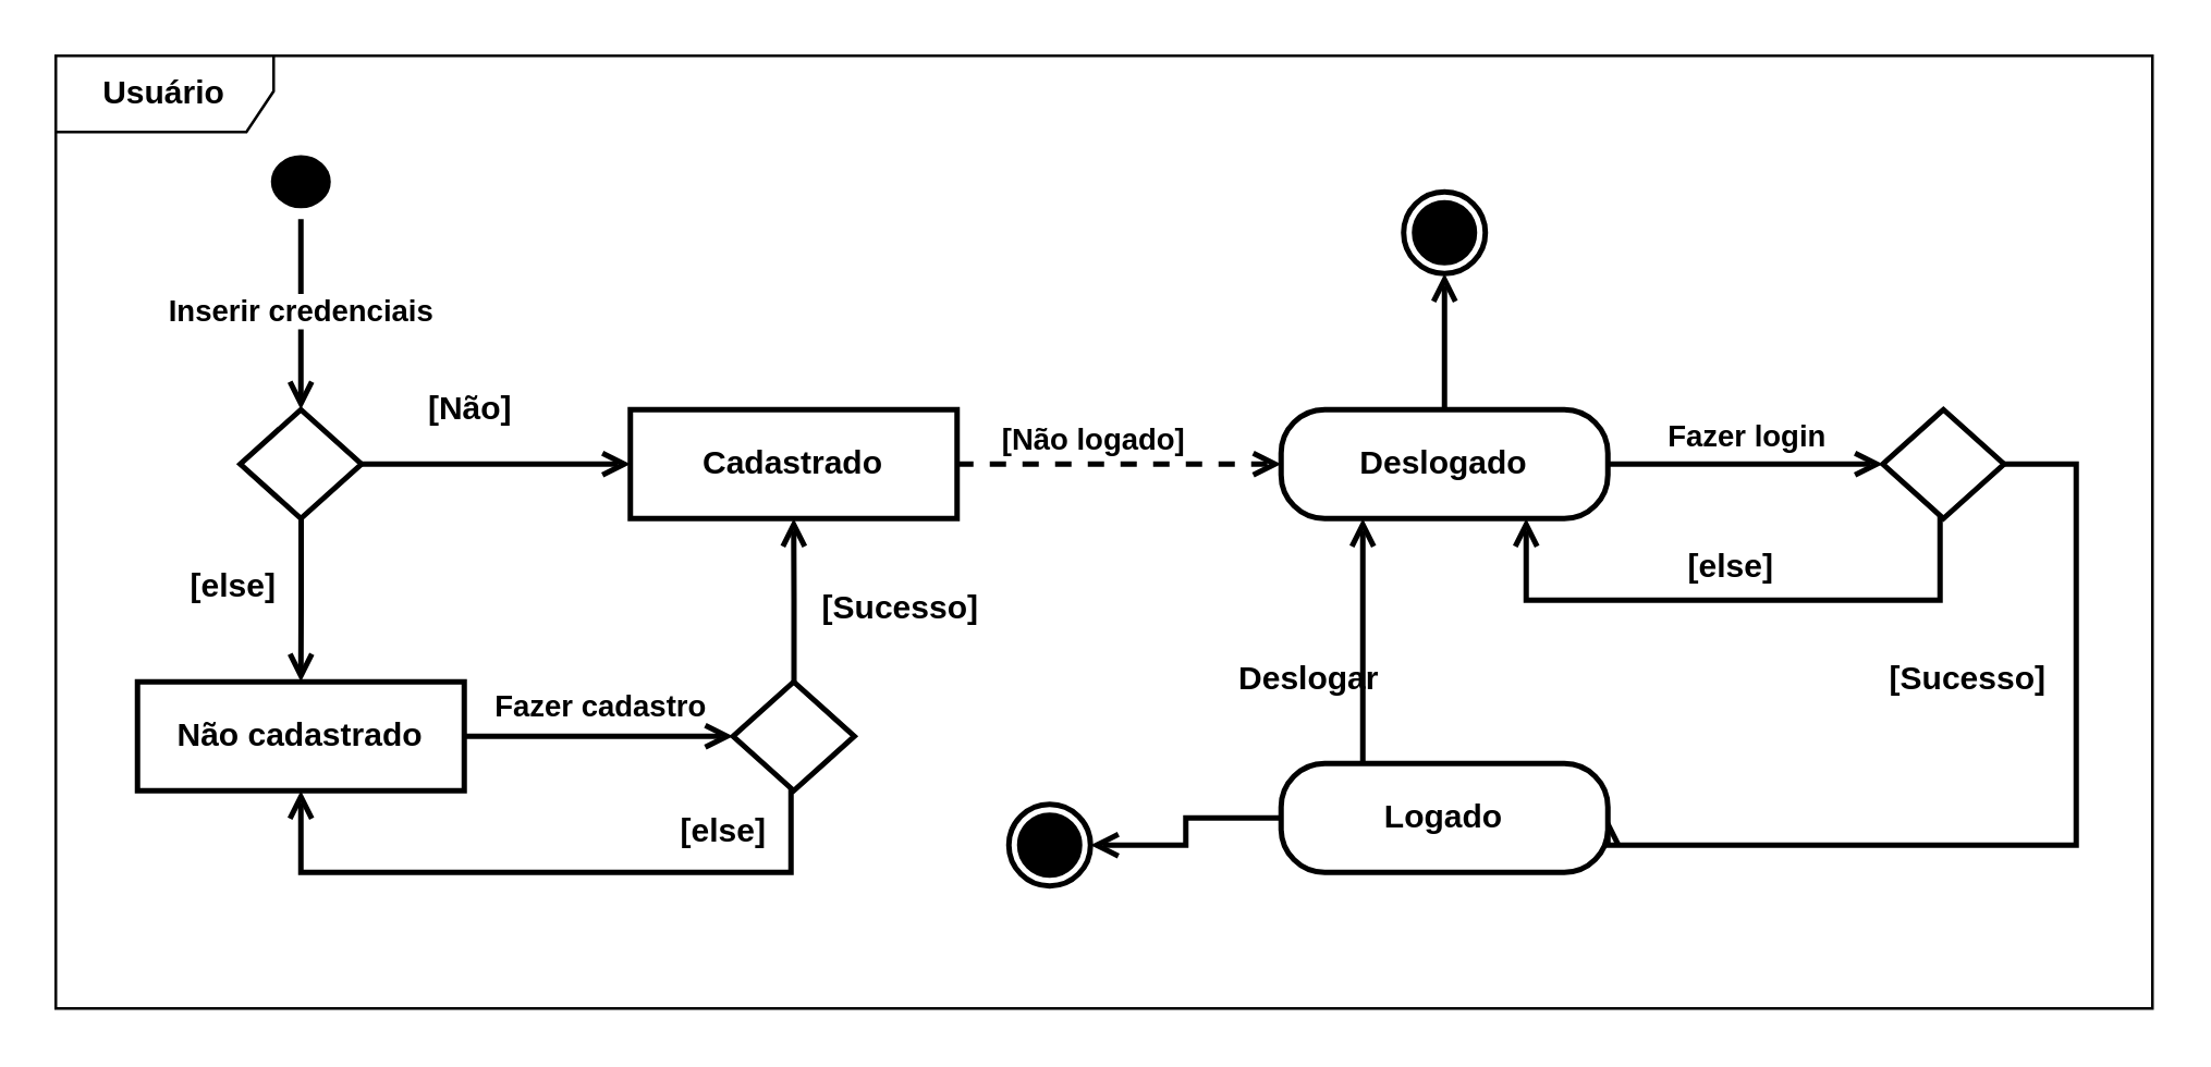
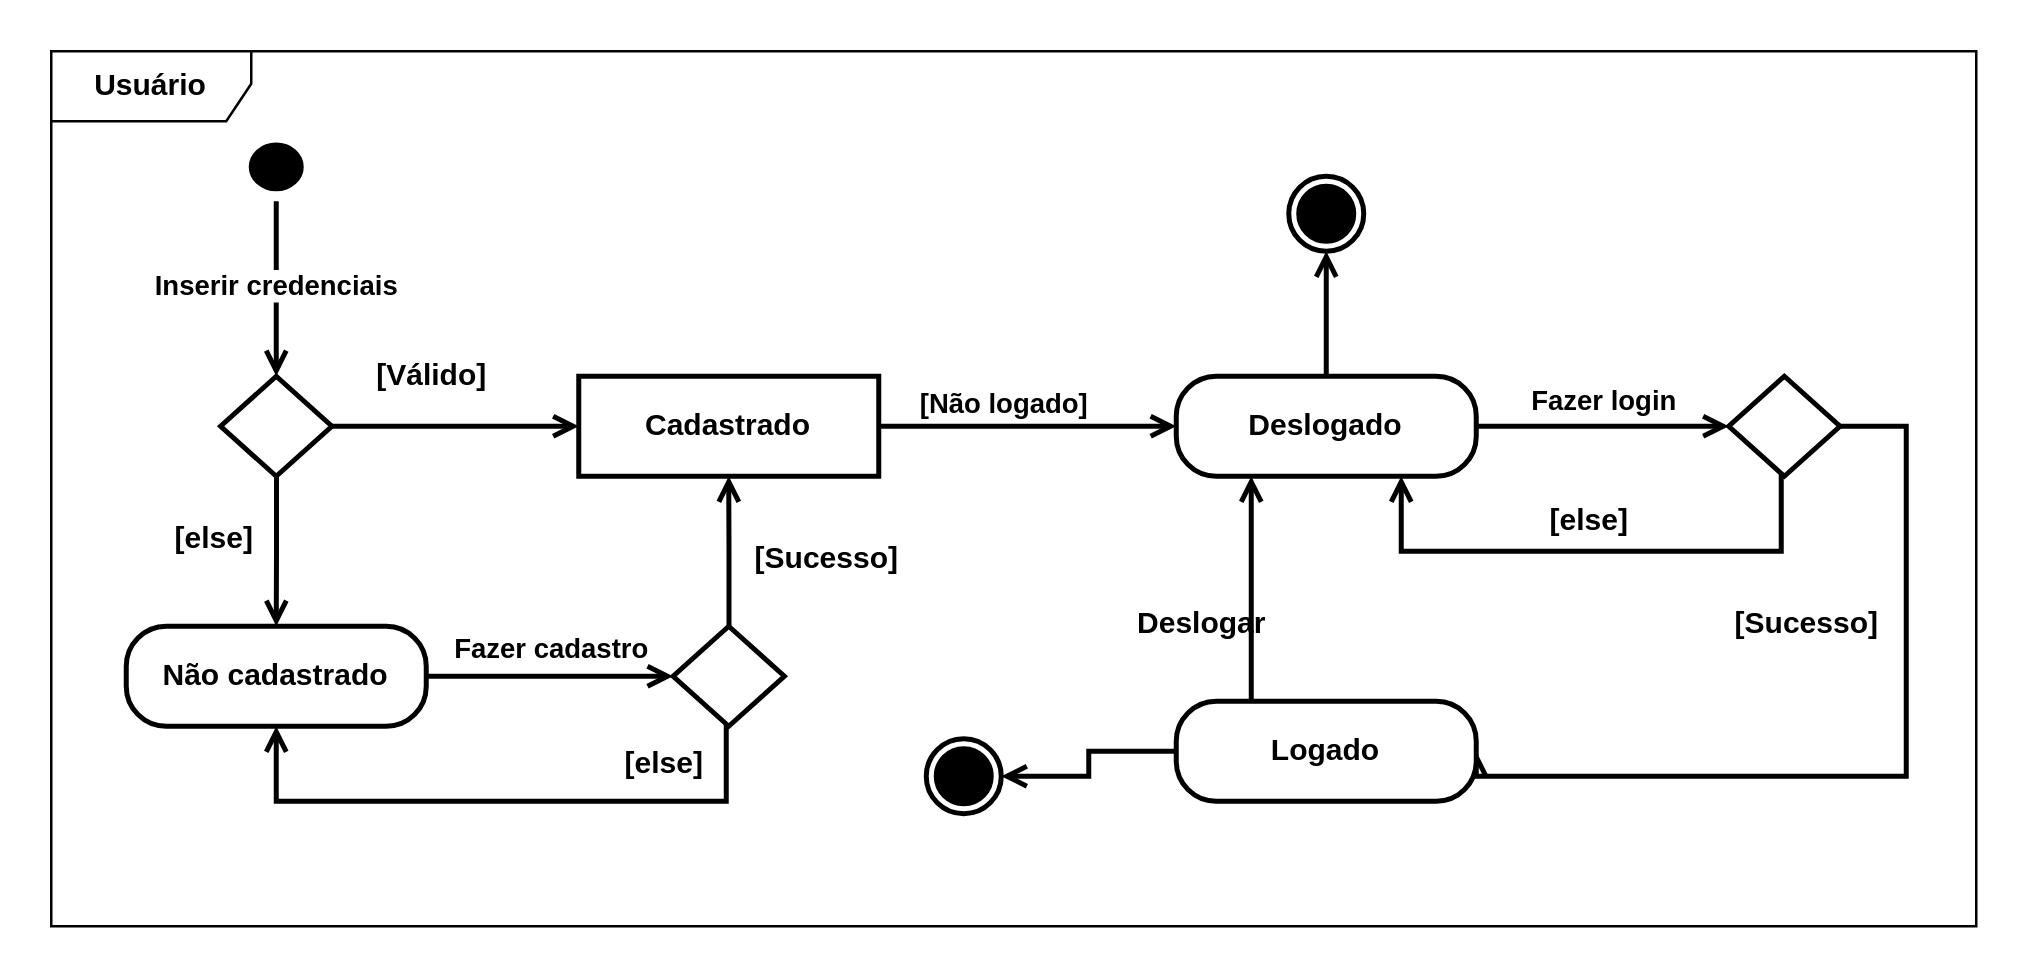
  <mxCell id="0" />
  <mxCell id="1" parent="0" />
  <mxCell id="2" value="" style="endArrow=open;html=1;rounded=0;exitX=0.5;exitY=1;exitDx=0;exitDy=0;entryX=0.5;entryY=0;entryDx=0;entryDy=0;endFill=0;strokeWidth=2;fontStyle=1" edge="1" parent="1" source="5"><mxGeometry width="50" height="50" relative="1" as="geometry"><mxPoint x="109.5" y="122.5" as="sourcePoint" /><mxPoint x="110" y="150" as="targetPoint" /></mxGeometry></mxCell>
  <mxCell id="3" value="Inserir credenciais" style="edgeLabel;html=1;align=center;verticalAlign=middle;resizable=0;points=[];fontStyle=1" vertex="1" connectable="0" parent="2"><mxGeometry x="-0.064" y="-1" relative="1" as="geometry"><mxPoint as="offset" /></mxGeometry></mxCell>
  <mxCell id="4" value="Usuário" style="shape=umlFrame;whiteSpace=wrap;html=1;pointerEvents=0;fontStyle=1;width=80;height=28;" vertex="1" parent="1"><mxGeometry x="20" y="20" width="770" height="350" as="geometry" /></mxCell>
  <mxCell id="5" value="" style="ellipse;html=1;shape=startState;fillColor=light-dark(#000000,#000000);strokeColor=none;strokeWidth=2;fontStyle=1" vertex="1" parent="1"><mxGeometry x="95" y="52.5" width="30" height="27.5" as="geometry" /></mxCell>
  <mxCell id="6" style="edgeStyle=orthogonalEdgeStyle;rounded=0;orthogonalLoop=1;jettySize=auto;html=1;entryX=0;entryY=0.5;entryDx=0;entryDy=0;endArrow=open;endFill=0;strokeWidth=2;fontStyle=1" edge="1" parent="1" source="7" target="18"><mxGeometry relative="1" as="geometry" /></mxCell>
- <mxCell id="7" value="Não cadastrado" style="whiteSpace=wrap;html=1;arcSize=40;fontStyle=1;strokeWidth=2;rounded=0;" vertex="1" parent="1"><mxGeometry x="50" y="250" width="120" height="40" as="geometry" /></mxCell>
+ <mxCell id="7" value="Não cadastrado" style="rounded=1;whiteSpace=wrap;html=1;arcSize=40;fontStyle=1;strokeWidth=2;" vertex="1" parent="1"><mxGeometry x="50" y="250" width="120" height="40" as="geometry" /></mxCell>
  <mxCell id="8" style="edgeStyle=orthogonalEdgeStyle;rounded=0;orthogonalLoop=1;jettySize=auto;html=1;entryX=0;entryY=0.5;entryDx=0;entryDy=0;endArrow=open;endFill=0;strokeWidth=2;fontStyle=1" edge="1" parent="1" source="10" target="12"><mxGeometry relative="1" as="geometry" /></mxCell>
  <mxCell id="9" style="edgeStyle=orthogonalEdgeStyle;rounded=0;orthogonalLoop=1;jettySize=auto;html=1;entryX=0.5;entryY=0;entryDx=0;entryDy=0;endArrow=open;endFill=0;strokeWidth=2;fontStyle=1" edge="1" parent="1" source="10" target="7"><mxGeometry relative="1" as="geometry" /></mxCell>
  <mxCell id="10" value="" style="rhombus;whiteSpace=wrap;html=1;fontStyle=1;strokeWidth=2;" vertex="1" parent="1"><mxGeometry x="87.75" y="150" width="44.5" height="40" as="geometry" /></mxCell>
- <mxCell id="11" style="edgeStyle=orthogonalEdgeStyle;rounded=0;orthogonalLoop=1;jettySize=auto;html=1;entryX=0;entryY=0.5;entryDx=0;entryDy=0;endArrow=open;endFill=0;strokeWidth=2;fontStyle=1;dashed=1;" edge="1" parent="1" source="12" target="15"><mxGeometry relative="1" as="geometry" /></mxCell>
+ <mxCell id="11" style="edgeStyle=orthogonalEdgeStyle;rounded=0;orthogonalLoop=1;jettySize=auto;html=1;entryX=0;entryY=0.5;entryDx=0;entryDy=0;endArrow=open;endFill=0;strokeWidth=2;fontStyle=1" edge="1" parent="1" source="12" target="15"><mxGeometry relative="1" as="geometry" /></mxCell>
  <mxCell id="12" value="Cadastrado" style="whiteSpace=wrap;html=1;arcSize=40;fontStyle=1;strokeWidth=2;rounded=0;" vertex="1" parent="1"><mxGeometry x="231" y="150" width="120" height="40" as="geometry" /></mxCell>
  <mxCell id="13" style="edgeStyle=orthogonalEdgeStyle;rounded=0;orthogonalLoop=1;jettySize=auto;html=1;entryX=0;entryY=0.5;entryDx=0;entryDy=0;endArrow=open;endFill=0;strokeWidth=2;fontStyle=1" edge="1" parent="1" source="15" target="25"><mxGeometry relative="1" as="geometry" /></mxCell>
  <mxCell id="14" style="edgeStyle=orthogonalEdgeStyle;rounded=0;orthogonalLoop=1;jettySize=auto;html=1;exitX=0.5;exitY=0;exitDx=0;exitDy=0;entryX=0.5;entryY=1;entryDx=0;entryDy=0;endArrow=open;endFill=0;strokeWidth=2;" edge="1" parent="1" source="15" target="36"><mxGeometry relative="1" as="geometry" /></mxCell>
  <mxCell id="15" value="Deslogado" style="rounded=1;whiteSpace=wrap;html=1;arcSize=40;fontStyle=1;strokeWidth=2;" vertex="1" parent="1"><mxGeometry x="470" y="150" width="120" height="40" as="geometry" /></mxCell>
  <mxCell id="16" style="edgeStyle=orthogonalEdgeStyle;rounded=0;orthogonalLoop=1;jettySize=auto;html=1;entryX=0.5;entryY=1;entryDx=0;entryDy=0;endArrow=open;endFill=0;strokeWidth=2;fontStyle=1" edge="1" parent="1" source="18" target="12"><mxGeometry relative="1" as="geometry" /></mxCell>
  <mxCell id="17" style="edgeStyle=orthogonalEdgeStyle;rounded=0;orthogonalLoop=1;jettySize=auto;html=1;entryX=0.5;entryY=1;entryDx=0;entryDy=0;endArrow=open;endFill=0;strokeWidth=2;fontStyle=1" edge="1" parent="1" source="18" target="7"><mxGeometry relative="1" as="geometry"><Array as="points"><mxPoint x="290" y="320" /><mxPoint x="110" y="320" /></Array></mxGeometry></mxCell>
  <mxCell id="18" value="" style="rhombus;whiteSpace=wrap;html=1;fontStyle=1;strokeWidth=2;" vertex="1" parent="1"><mxGeometry x="268.75" y="250" width="44.5" height="40" as="geometry" /></mxCell>
  <mxCell id="19" value="Fazer cadastro" style="edgeLabel;html=1;align=center;verticalAlign=middle;resizable=0;points=[];fontStyle=1" connectable="0" vertex="1" parent="1"><mxGeometry x="231" y="264" as="geometry"><mxPoint x="-12" y="-6" as="offset" /></mxGeometry></mxCell>
  <mxCell id="20" value="[Sucesso]" style="text;html=1;align=center;verticalAlign=middle;resizable=0;points=[];autosize=1;strokeColor=none;fillColor=none;fontStyle=1" vertex="1" parent="1"><mxGeometry x="290" y="207.5" width="80" height="30" as="geometry" /></mxCell>
  <mxCell id="21" value="[else]" style="text;html=1;align=center;verticalAlign=middle;resizable=0;points=[];autosize=1;strokeColor=none;fillColor=none;fontStyle=1" vertex="1" parent="1"><mxGeometry x="240" y="290" width="50" height="30" as="geometry" /></mxCell>
  <mxCell id="22" value="Fazer login" style="edgeLabel;html=1;align=center;verticalAlign=middle;resizable=0;points=[];fontStyle=1" connectable="0" vertex="1" parent="1"><mxGeometry x="652" y="165" as="geometry"><mxPoint x="-12" y="-6" as="offset" /></mxGeometry></mxCell>
  <mxCell id="23" style="edgeStyle=orthogonalEdgeStyle;rounded=0;orthogonalLoop=1;jettySize=auto;html=1;entryX=1;entryY=0.5;entryDx=0;entryDy=0;endArrow=open;endFill=0;strokeWidth=2;fontStyle=1" edge="1" parent="1" source="25" target="33"><mxGeometry relative="1" as="geometry"><mxPoint x="762" y="170" as="targetPoint" /><Array as="points"><mxPoint x="762" y="170" /><mxPoint x="762" y="310" /></Array></mxGeometry></mxCell>
  <mxCell id="24" style="edgeStyle=orthogonalEdgeStyle;rounded=0;orthogonalLoop=1;jettySize=auto;html=1;entryX=0.75;entryY=1;entryDx=0;entryDy=0;endArrow=open;endFill=0;strokeWidth=2;fontStyle=1" edge="1" parent="1" source="25" target="15"><mxGeometry relative="1" as="geometry"><Array as="points"><mxPoint x="712" y="220" /><mxPoint x="560" y="220" /></Array></mxGeometry></mxCell>
  <mxCell id="25" value="" style="rhombus;whiteSpace=wrap;html=1;fontStyle=1;strokeWidth=2;" vertex="1" parent="1"><mxGeometry x="691" y="150" width="44.5" height="40" as="geometry" /></mxCell>
  <mxCell id="26" value="[Não logado]" style="edgeLabel;html=1;align=center;verticalAlign=middle;resizable=0;points=[];fontStyle=1" connectable="0" vertex="1" parent="1"><mxGeometry x="400" y="160" as="geometry" /></mxCell>
  <mxCell id="27" value="[Sucesso]" style="text;html=1;align=center;verticalAlign=middle;resizable=0;points=[];autosize=1;strokeColor=none;fillColor=none;fontStyle=1" vertex="1" parent="1"><mxGeometry x="682" y="234" width="80" height="30" as="geometry" /></mxCell>
  <mxCell id="28" value="[else]" style="text;html=1;align=center;verticalAlign=middle;resizable=0;points=[];autosize=1;strokeColor=none;fillColor=none;fontStyle=1" vertex="1" parent="1"><mxGeometry x="610" y="192.5" width="50" height="30" as="geometry" /></mxCell>
  <mxCell id="29" value="Deslogar" style="text;html=1;align=center;verticalAlign=middle;resizable=0;points=[];autosize=1;strokeColor=none;fillColor=none;fontStyle=1" vertex="1" parent="1"><mxGeometry x="445" y="234" width="70" height="30" as="geometry" /></mxCell>
  <mxCell id="30" value="" style="ellipse;html=1;shape=endState;fillColor=light-dark(#000000,#000000);strokeColor=default;strokeWidth=2;fontStyle=1" vertex="1" parent="1"><mxGeometry x="370" y="295" width="30" height="30" as="geometry" /></mxCell>
  <mxCell id="31" style="edgeStyle=orthogonalEdgeStyle;rounded=0;orthogonalLoop=1;jettySize=auto;html=1;exitX=0.25;exitY=0;exitDx=0;exitDy=0;entryX=0.25;entryY=1;entryDx=0;entryDy=0;endArrow=open;endFill=0;strokeWidth=2;fontStyle=1" edge="1" parent="1" source="33" target="15"><mxGeometry relative="1" as="geometry" /></mxCell>
  <mxCell id="32" style="edgeStyle=orthogonalEdgeStyle;rounded=0;orthogonalLoop=1;jettySize=auto;html=1;entryX=1;entryY=0.5;entryDx=0;entryDy=0;endArrow=open;endFill=0;strokeWidth=2;fontStyle=1" edge="1" parent="1" source="33" target="30"><mxGeometry relative="1" as="geometry" /></mxCell>
  <mxCell id="33" value="Logado" style="rounded=1;whiteSpace=wrap;html=1;arcSize=40;fontStyle=1;strokeWidth=2;" vertex="1" parent="1"><mxGeometry x="470" y="280" width="120" height="40" as="geometry" /></mxCell>
- <mxCell id="34" value="[Não]" style="text;html=1;align=center;verticalAlign=middle;resizable=0;points=[];autosize=1;strokeColor=none;fillColor=none;fontStyle=1" vertex="1" parent="1"><mxGeometry x="142.25" y="135" width="60" height="30" as="geometry" /></mxCell>
+ <mxCell id="34" value="[Válido]" style="text;html=1;align=center;verticalAlign=middle;resizable=0;points=[];autosize=1;strokeColor=none;fillColor=none;fontStyle=1" vertex="1" parent="1"><mxGeometry x="142.25" y="135" width="60" height="30" as="geometry" /></mxCell>
  <mxCell id="35" value="[else]" style="text;html=1;align=center;verticalAlign=middle;resizable=0;points=[];autosize=1;strokeColor=none;fillColor=none;fontStyle=1" vertex="1" parent="1"><mxGeometry x="60" y="199.5" width="50" height="30" as="geometry" /></mxCell>
  <mxCell id="36" value="" style="ellipse;html=1;shape=endState;fillColor=light-dark(#000000,#000000);strokeColor=default;strokeWidth=2;fontStyle=1" vertex="1" parent="1"><mxGeometry x="515" y="70" width="30" height="30" as="geometry" /></mxCell>
